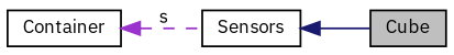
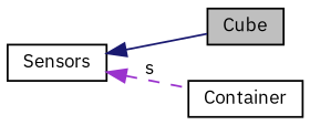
  digraph {
    fontname="IBM Plex Sans"
    rankdir=LR
    node [color=black fillcolor=white fontname="IBM Plex Sans" fontsize=10 shape=record style=filled]
    edge [dir=back fontname="IBM Plex Sans" fontsize=10 labelfontname=Helvetica labelfontsize=10]
    n1 [fillcolor=grey75 fontcolor=black height=0.2 label=Cube width=0.4]
    n2 [height=0.2 label=Container width=0.4]
    n3 [height=0.2 label=Sensors width=0.4]
    n3 -> n1 [color=midnightblue style=solid]
-   n2 -> n3 [color=darkorchid3 label=" s" style=dashed]
+   n3 -> n2 [color=darkorchid3 label=" s" style=dashed]
  }
